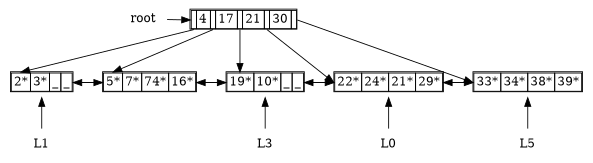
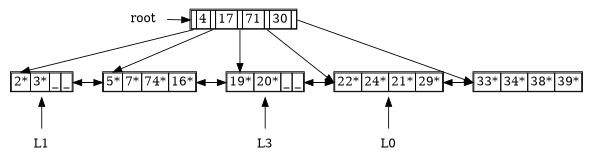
  digraph {
    splines=false
    node [shape=none]
    edge [headport=key0]
-   n1 [label=<<table border="1" cellborder="1" cellspacing="0">                     <tr>                         <td port="connector0"></td>                         <td port="key0">4</td>                         <td port="connector1"></td>                         <td port="key1">17</td>                         <td port="connector2"></td>                         <td port="key2">21</td>                         <td port="connector3"></td>                         <td port="key3">30</td>                         <td port="connector4"></td>                     </tr>                 </table>>]
+   n1 [label=<<table border="1" cellborder="1" cellspacing="0">                     <tr>                         <td port="connector0"></td>                         <td port="key0">4</td>                         <td port="connector1"></td>                         <td port="key1">17</td>                         <td port="connector2"></td>                         <td port="key2">71</td>                         <td port="connector3"></td>                         <td port="key3">30</td>                         <td port="connector4"></td>                     </tr>                 </table>>]
    n2 [label=root]
    n3 [label=<<table border="1" cellborder="1" cellspacing="0">                     <tr>                         <td port="key0">2*</td>                         <td port="key1">3*</td>                         <td port="key2">_</td>                         <td port="key3">_</td>                     </tr>                 </table>>]
    n4 [label=<<table border="1" cellborder="1" cellspacing="0">                     <tr>                         <td port="key0">5*</td>                         <td port="key1">7*</td>                         <td port="key2">74*</td>                         <td port="key3">16*</td>                     </tr>                 </table>>]
-   n5 [label=<<table border="1" cellborder="1" cellspacing="0">                     <tr>                         <td port="key0">19*</td>                         <td port="key1">10*</td>                         <td port="key2">_</td>                         <td port="key3">_</td>                     </tr>                 </table>>]
+   n5 [label=<<table border="1" cellborder="1" cellspacing="0">                     <tr>                         <td port="key0">19*</td>                         <td port="key1">20*</td>                         <td port="key2">_</td>                         <td port="key3">_</td>                     </tr>                 </table>>]
    n6 [label=<<table border="1" cellborder="1" cellspacing="0">                     <tr>                         <td port="key0">22*</td>                         <td port="key1">24*</td>                         <td port="key2">21*</td>                         <td port="key3">29*</td>                     </tr>                 </table>>]
    n7 [label=<<table border="1" cellborder="1" cellspacing="0">                     <tr>                         <td port="key0">33*</td>                         <td port="key1">34*</td>                         <td port="key2">38*</td>                         <td port="key3">39*</td>                     </tr>                 </table>>]
    n8 [label=L1]
    n9 [label=L3]
    n10 [label=L0]
-   n11 [label=L5]
    subgraph sub_1 {
      rank=min
      n1
      n2
    }
    subgraph sub_2 {
      rank=same
      n3
      n4
      n5
      n6
      n7
    }
    subgraph sub_3 {
      rank=max
      n8
      n9
      n10
-     n11
    }
    n1 -> n3 [tailport=connector0]
    n1 -> n4 [tailport=connector1]
    n1 -> n5 [tailport=connector2]
    n1 -> n6 [tailport=connector3]
    n1 -> n7 [tailport=connector4]
    n2 -> n1 [headport=connector0]
    n3 -> n4 [tailport=key3]
    n4 -> n3 [headport=key3 tailport=key0]
    n4 -> n5 [tailport=key3]
    n5 -> n4 [headport=key3 tailport=key0]
    n5 -> n6 [tailport=key3]
    n6 -> n5 [headport=key3 tailport=key0]
    n6 -> n7 [tailport=key3]
    n7 -> n6 [headport=key3 tailport=key0]
    n8 -> n3 [headport=connector0]
    n9 -> n5 [headport=connector0]
    n10 -> n6 [headport=connector0]
-   n11 -> n7 [headport=connector0]
  }
